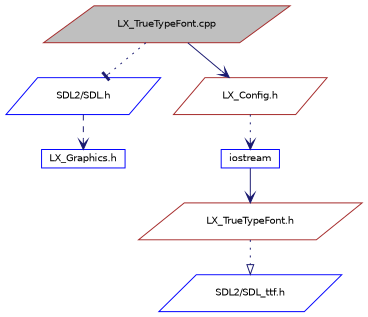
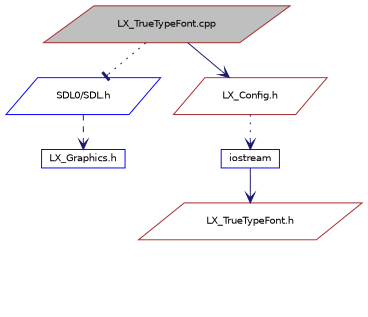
  digraph {
    node [color=blue fillcolor=white fontname=Helvetica fontsize=10 shape=parallelogram style=filled]
    edge [arrowhead=vee color=midnightblue fontname=Helvetica fontsize=10 labelfontname=Helvetica labelfontsize=10 style=dotted]
    n1 [color=brown fillcolor=grey75 fontcolor=black height=0.2 label="LX_TrueTypeFont.cpp" width=0.4]
-   n2 [height=0.2 label="SDL2/SDL.h" width=0.4]
+   n2 [height=0.2 label="SDL0/SDL.h" width=0.4]
    n3 [color=brown height=0.2 label="LX_Config.h" width=0.4]
    n4 [height=0.2 label="LX_Graphics.h" shape=box width=0.4]
    n5 [height=0.2 label=iostream shape=box width=0.4]
    n6 [color=brown height=0.2 label="LX_TrueTypeFont.h" width=0.4]
-   n7 [height=0.2 label="SDL2/SDL_ttf.h" width=0.4]
    n1 -> n2 [arrowhead=tee]
    n1 -> n3 [style=solid]
    n2 -> n4 [style=dashed]
    n3 -> n5
    n5 -> n6 [style=solid]
-   n6 -> n7 [arrowhead=onormal]
  }
